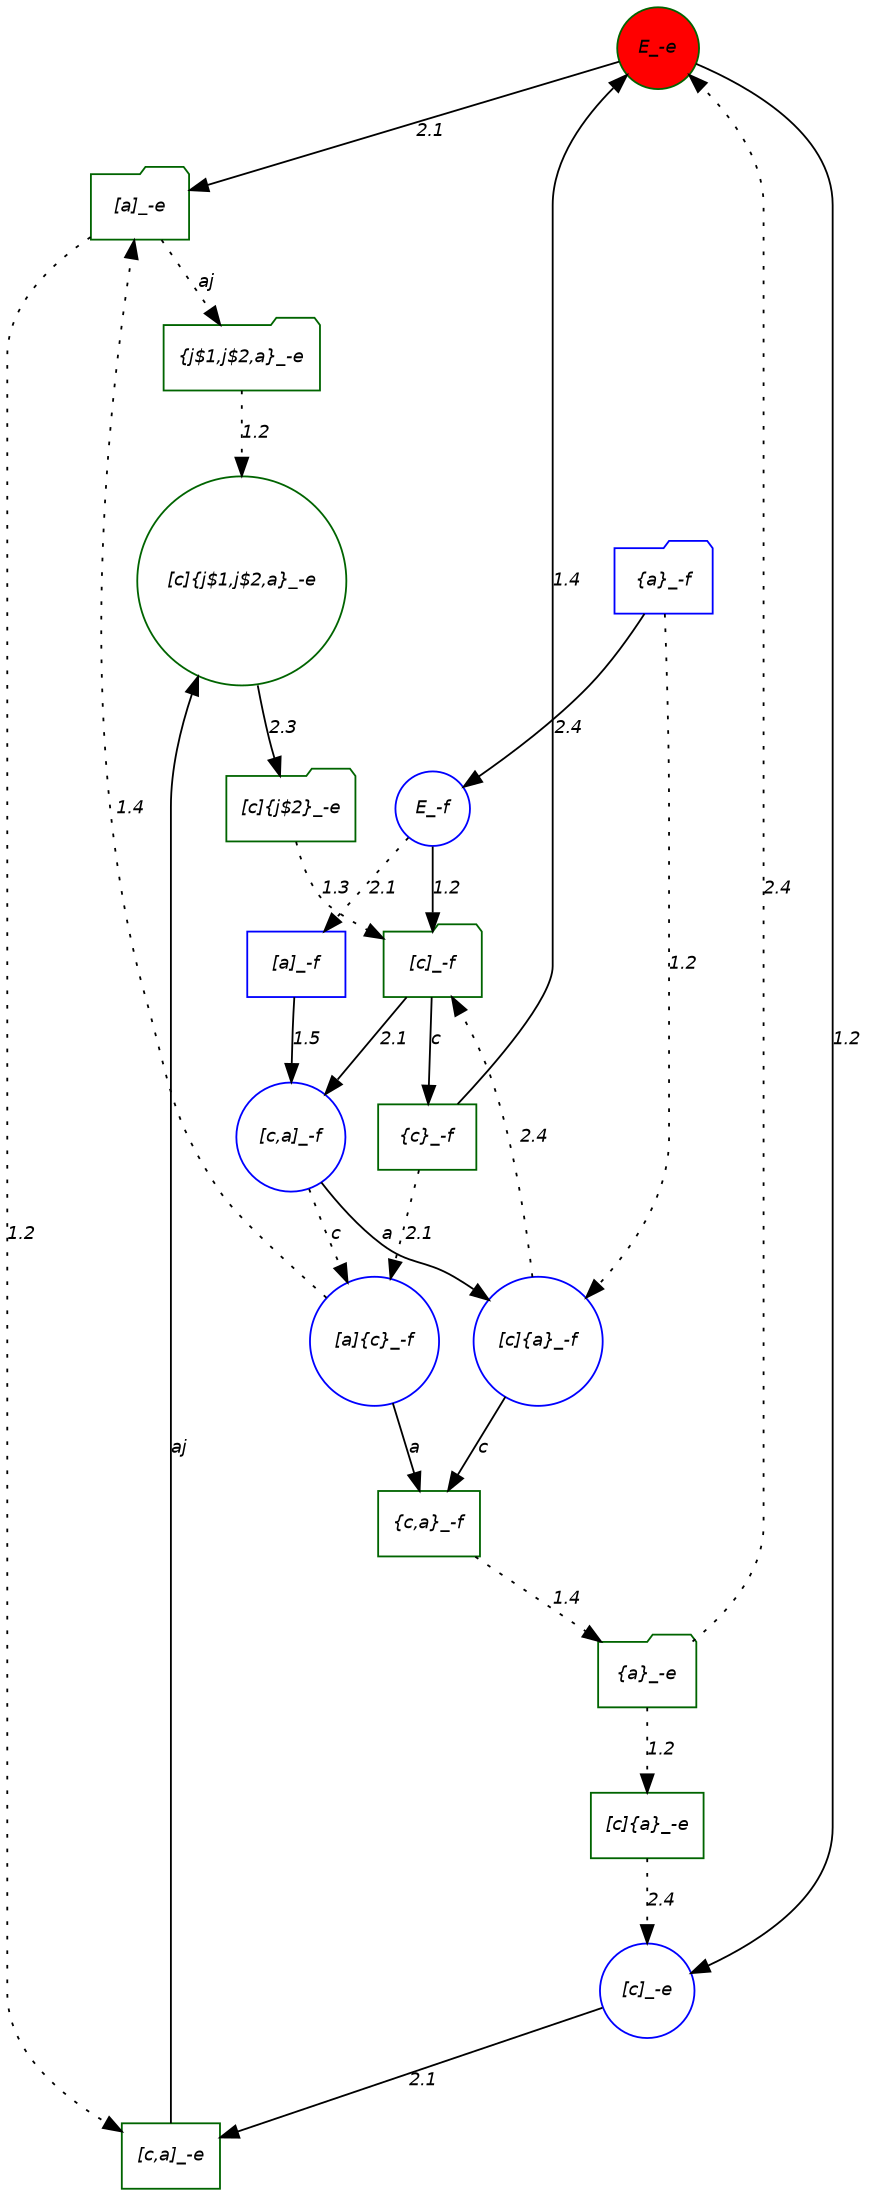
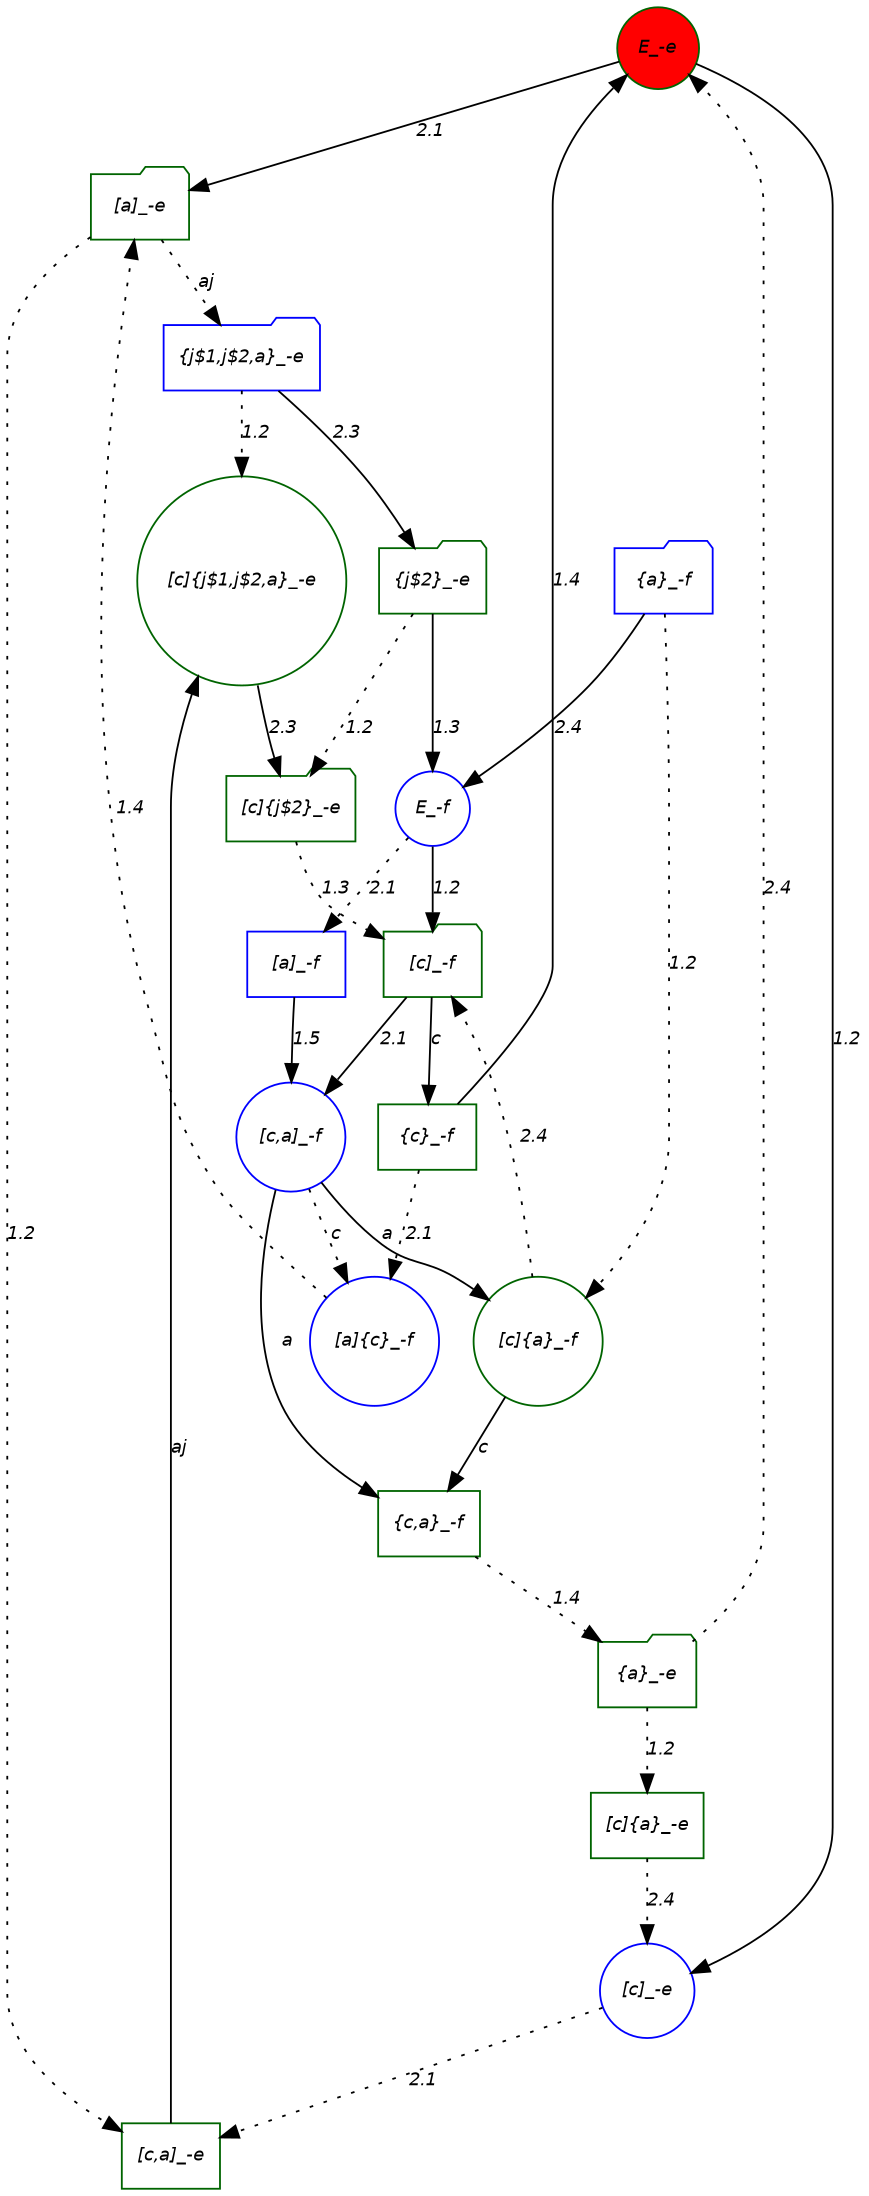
  digraph {
    fontname="Helvetica-Oblique"
    fontsize=10
    node [color=darkgreen fontname="Helvetica-Oblique" fontsize=10 shape=circle]
    edge [fontname="Helvetica-Oblique" fontsize=10 style=dotted]
    "E_-e" [fillcolor=red style=filled]
    "[a]_-e" [shape=folder]
    "[c]_-e" [color=blue]
-   "{j$1,j$2,a}_-e" [shape=folder]
+   "{j$1,j$2,a}_-e" [color=blue shape=folder]
    "[c,a]_-e" [shape=box]
    "[c]{j$1,j$2,a}_-e"
+   "{j$2}_-e" [shape=folder]
    "[c]{j$2}_-e" [shape=folder]
    "E_-f" [color=blue]
    "[c]_-f" [shape=folder]
    "[a]{c}_-f" [color=blue]
    "{c,a}_-f" [shape=box]
    "{a}_-e" [shape=folder]
    "[c]{a}_-e" [shape=box]
    "[c,a]_-f" [color=blue]
-   "[c]{a}_-f" [color=blue]
+   "[c]{a}_-f"
    "{c}_-f" [shape=box]
    "{a}_-f" [color=blue shape=folder]
    "[a]_-f" [color=blue shape=box]
    "E_-e" -> "[a]_-e" [label=2.1 style=solid]
    "E_-e" -> "[c]_-e" [label=1.2 style=solid]
    "[a]_-e" -> "{j$1,j$2,a}_-e" [label=aj]
    "[a]_-e" -> "[c,a]_-e" [label=1.2]
-   "[c]_-e" -> "[c,a]_-e" [label=2.1 style=solid]
+   "[c]_-e" -> "[c,a]_-e" [label=2.1]
    "{j$1,j$2,a}_-e" -> "[c]{j$1,j$2,a}_-e" [label=1.2]
+   "{j$1,j$2,a}_-e" -> "{j$2}_-e" [label=2.3 style=solid]
    "[c,a]_-e" -> "[c]{j$1,j$2,a}_-e" [label=aj style=solid]
    "[c]{j$1,j$2,a}_-e" -> "[c]{j$2}_-e" [label=2.3 style=solid]
+   "{j$2}_-e" -> "[c]{j$2}_-e" [label=1.2]
+   "{j$2}_-e" -> "E_-f" [label=1.3 style=solid]
    "[c]{j$2}_-e" -> "[c]_-f" [label=1.3]
    "E_-f" -> "[c]_-f" [label=1.2 style=solid]
    "E_-f" -> "[a]_-f" [label=2.1]
    "[c]_-f" -> "[c,a]_-f" [label=2.1 style=solid]
    "[c]_-f" -> "{c}_-f" [label=c style=solid]
    "[a]{c}_-f" -> "[a]_-e" [label=1.4]
-   "[a]{c}_-f" -> "{c,a}_-f" [label=a style=solid]
+   "[c,a]_-f" -> "{c,a}_-f" [label=a style=solid]
    "{c,a}_-f" -> "{a}_-e" [label=1.4]
    "{a}_-e" -> "E_-e" [label=2.4]
    "{a}_-e" -> "[c]{a}_-e" [label=1.2]
    "[c]{a}_-e" -> "[c]_-e" [label=2.4]
    "[c,a]_-f" -> "[a]{c}_-f" [label=c]
    "[c,a]_-f" -> "[c]{a}_-f" [label=a style=solid]
    "[c]{a}_-f" -> "[c]_-f" [label=2.4]
    "[c]{a}_-f" -> "{c,a}_-f" [label=c style=solid]
    "{c}_-f" -> "E_-e" [label=1.4 style=solid]
    "{c}_-f" -> "[a]{c}_-f" [label=2.1]
    "{a}_-f" -> "E_-f" [label=2.4 style=solid]
    "{a}_-f" -> "[c]{a}_-f" [label=1.2]
    "[a]_-f" -> "[c,a]_-f" [label=1.5 style=solid]
  }
